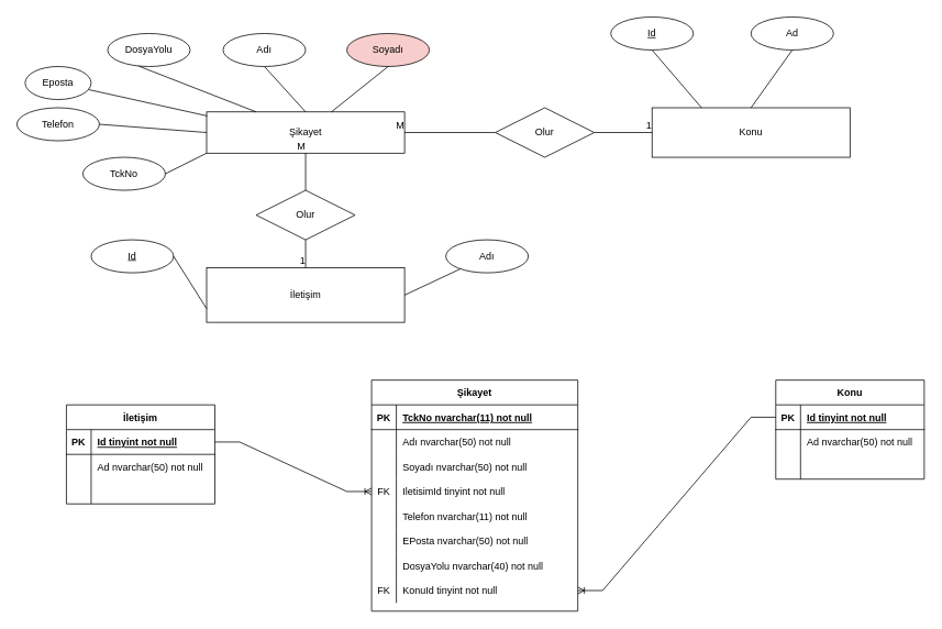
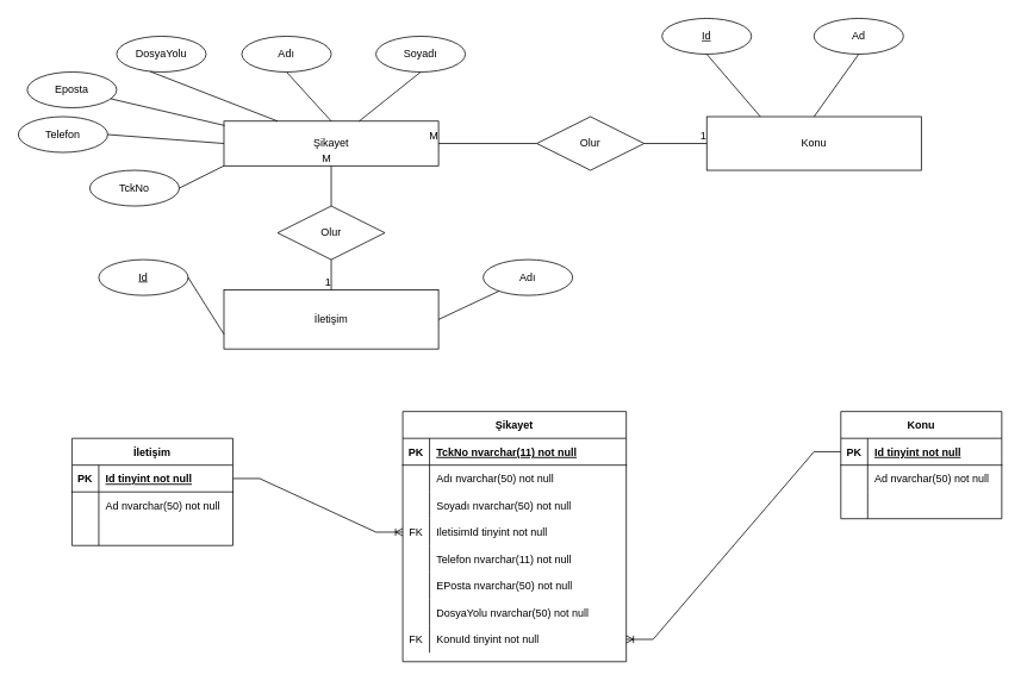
  <mxCell id="0" />
  <mxCell id="1" parent="0" />
  <mxCell id="2" value="Şikayet" style="whiteSpace=wrap;html=1;align=center;" vertex="1" parent="1"><mxGeometry x="250" y="135" width="240" height="50" as="geometry" /></mxCell>
  <mxCell id="3" value="Konu" style="whiteSpace=wrap;html=1;align=center;" vertex="1" parent="1"><mxGeometry x="790" y="130" width="240" height="60" as="geometry" /></mxCell>
  <mxCell id="4" value="Ad" style="ellipse;whiteSpace=wrap;html=1;align=center;" vertex="1" parent="1"><mxGeometry x="910" y="20" width="100" height="40" as="geometry" /></mxCell>
  <mxCell id="5" value="Id" style="ellipse;whiteSpace=wrap;html=1;align=center;fontStyle=4;" vertex="1" parent="1"><mxGeometry x="740" y="20" width="100" height="40" as="geometry" /></mxCell>
  <mxCell id="6" value="" style="endArrow=none;html=1;rounded=0;exitX=0.5;exitY=1;exitDx=0;exitDy=0;entryX=0.25;entryY=0;entryDx=0;entryDy=0;" edge="1" parent="1" source="5" target="3"><mxGeometry relative="1" as="geometry"><mxPoint x="530" y="320" as="sourcePoint" /><mxPoint x="690" y="320" as="targetPoint" /></mxGeometry></mxCell>
  <mxCell id="7" value="" style="endArrow=none;html=1;rounded=0;entryX=0.5;entryY=1;entryDx=0;entryDy=0;exitX=0.5;exitY=0;exitDx=0;exitDy=0;" edge="1" parent="1" source="3" target="4"><mxGeometry relative="1" as="geometry"><mxPoint x="590" y="240" as="sourcePoint" /><mxPoint x="750" y="240" as="targetPoint" /></mxGeometry></mxCell>
  <mxCell id="8" value="DosyaYolu" style="ellipse;whiteSpace=wrap;html=1;align=center;" vertex="1" parent="1"><mxGeometry x="130" y="40" width="100" height="40" as="geometry" /></mxCell>
  <mxCell id="9" value="Adı" style="ellipse;whiteSpace=wrap;html=1;align=center;" vertex="1" parent="1"><mxGeometry x="270" y="40" width="100" height="40" as="geometry" /></mxCell>
- <mxCell id="10" value="Soyadı" style="ellipse;whiteSpace=wrap;html=1;align=center;fillColor=#f8cecc;" vertex="1" parent="1"><mxGeometry x="420" y="40" width="100" height="40" as="geometry" /></mxCell>
+ <mxCell id="10" value="Soyadı" style="ellipse;whiteSpace=wrap;html=1;align=center;" vertex="1" parent="1"><mxGeometry x="420" y="40" width="100" height="40" as="geometry" /></mxCell>
  <mxCell id="11" value="TckNo" style="ellipse;whiteSpace=wrap;html=1;align=center;" vertex="1" parent="1"><mxGeometry x="100" y="190" width="100" height="40" as="geometry" /></mxCell>
  <mxCell id="12" value="İletişim" style="whiteSpace=wrap;html=1;align=center;" vertex="1" parent="1"><mxGeometry x="250" y="324" width="240" height="66" as="geometry" /></mxCell>
  <mxCell id="13" value="Adı" style="ellipse;whiteSpace=wrap;html=1;align=center;" vertex="1" parent="1"><mxGeometry x="540" y="290" width="100" height="40" as="geometry" /></mxCell>
  <mxCell id="14" value="Id" style="ellipse;whiteSpace=wrap;html=1;align=center;fontStyle=4;" vertex="1" parent="1"><mxGeometry x="110" y="290" width="100" height="40" as="geometry" /></mxCell>
  <mxCell id="15" value="" style="endArrow=none;html=1;rounded=0;exitX=1;exitY=0.5;exitDx=0;exitDy=0;entryX=0;entryY=0.75;entryDx=0;entryDy=0;" edge="1" parent="1" source="14" target="12"><mxGeometry relative="1" as="geometry"><mxPoint x="520" y="280" as="sourcePoint" /><mxPoint x="680" y="280" as="targetPoint" /></mxGeometry></mxCell>
  <mxCell id="16" value="" style="endArrow=none;html=1;rounded=0;exitX=1;exitY=0.5;exitDx=0;exitDy=0;" edge="1" parent="1" source="12" target="13"><mxGeometry relative="1" as="geometry"><mxPoint x="520" y="280" as="sourcePoint" /><mxPoint x="680" y="280" as="targetPoint" /></mxGeometry></mxCell>
- <mxCell id="17" value="Eposta" style="ellipse;whiteSpace=wrap;html=1;align=center;" vertex="1" parent="1"><mxGeometry x="30" y="80" width="80" height="40" as="geometry" /></mxCell>
+ <mxCell id="17" value="Eposta" style="ellipse;whiteSpace=wrap;html=1;align=center;" vertex="1" parent="1"><mxGeometry x="30" y="80" width="100" height="40" as="geometry" /></mxCell>
  <mxCell id="18" value="Telefon" style="ellipse;whiteSpace=wrap;html=1;align=center;" vertex="1" parent="1"><mxGeometry x="20" y="130" width="100" height="40" as="geometry" /></mxCell>
  <mxCell id="19" value="" style="endArrow=none;html=1;rounded=0;exitX=1;exitY=0.5;exitDx=0;exitDy=0;entryX=0;entryY=1;entryDx=0;entryDy=0;" edge="1" parent="1" source="11" target="2"><mxGeometry relative="1" as="geometry"><mxPoint x="520" y="280" as="sourcePoint" /><mxPoint x="680" y="280" as="targetPoint" /></mxGeometry></mxCell>
  <mxCell id="20" value="" style="endArrow=none;html=1;rounded=0;exitX=1;exitY=0.5;exitDx=0;exitDy=0;entryX=0;entryY=0.5;entryDx=0;entryDy=0;" edge="1" parent="1" source="18" target="2"><mxGeometry relative="1" as="geometry"><mxPoint x="520" y="280" as="sourcePoint" /><mxPoint x="680" y="280" as="targetPoint" /></mxGeometry></mxCell>
  <mxCell id="21" value="" style="endArrow=none;html=1;rounded=0;entryX=0.003;entryY=0.097;entryDx=0;entryDy=0;entryPerimeter=0;" edge="1" parent="1" source="17" target="2"><mxGeometry relative="1" as="geometry"><mxPoint x="520" y="280" as="sourcePoint" /><mxPoint x="680" y="280" as="targetPoint" /></mxGeometry></mxCell>
  <mxCell id="22" value="" style="endArrow=none;html=1;rounded=0;exitX=0.377;exitY=0.988;exitDx=0;exitDy=0;exitPerimeter=0;entryX=0.25;entryY=0;entryDx=0;entryDy=0;" edge="1" parent="1" source="8" target="2"><mxGeometry relative="1" as="geometry"><mxPoint x="520" y="280" as="sourcePoint" /><mxPoint x="680" y="280" as="targetPoint" /></mxGeometry></mxCell>
  <mxCell id="23" value="" style="endArrow=none;html=1;rounded=0;exitX=0.5;exitY=1;exitDx=0;exitDy=0;entryX=0.5;entryY=0;entryDx=0;entryDy=0;" edge="1" parent="1" source="9" target="2"><mxGeometry relative="1" as="geometry"><mxPoint x="520" y="280" as="sourcePoint" /><mxPoint x="680" y="280" as="targetPoint" /></mxGeometry></mxCell>
  <mxCell id="24" value="" style="endArrow=none;html=1;rounded=0;exitX=0.5;exitY=1;exitDx=0;exitDy=0;" edge="1" parent="1" source="10" target="2"><mxGeometry relative="1" as="geometry"><mxPoint x="520" y="280" as="sourcePoint" /><mxPoint x="680" y="280" as="targetPoint" /></mxGeometry></mxCell>
  <mxCell id="25" value="Olur" style="shape=rhombus;perimeter=rhombusPerimeter;whiteSpace=wrap;html=1;align=center;" vertex="1" parent="1"><mxGeometry x="600" y="130" width="120" height="60" as="geometry" /></mxCell>
  <mxCell id="26" value="" style="endArrow=none;html=1;rounded=0;entryX=0;entryY=0.5;entryDx=0;entryDy=0;exitX=1;exitY=0.5;exitDx=0;exitDy=0;" edge="1" parent="1" source="25" target="3"><mxGeometry relative="1" as="geometry"><mxPoint x="520" y="280" as="sourcePoint" /><mxPoint x="680" y="280" as="targetPoint" /></mxGeometry></mxCell>
  <mxCell id="27" value="1" style="resizable=0;html=1;align=right;verticalAlign=bottom;" connectable="0" vertex="1" parent="26"><mxGeometry x="1" relative="1" as="geometry" /></mxCell>
  <mxCell id="28" value="" style="endArrow=none;html=1;rounded=0;exitX=0;exitY=0.5;exitDx=0;exitDy=0;entryX=1;entryY=0.5;entryDx=0;entryDy=0;" edge="1" parent="1" source="25" target="2"><mxGeometry relative="1" as="geometry"><mxPoint x="520" y="280" as="sourcePoint" /><mxPoint x="420" y="160" as="targetPoint" /></mxGeometry></mxCell>
  <mxCell id="29" value="M" style="resizable=0;html=1;align=right;verticalAlign=bottom;" connectable="0" vertex="1" parent="28"><mxGeometry x="1" relative="1" as="geometry" /></mxCell>
  <mxCell id="30" value="Olur" style="shape=rhombus;perimeter=rhombusPerimeter;whiteSpace=wrap;html=1;align=center;" vertex="1" parent="1"><mxGeometry x="310" y="230" width="120" height="60" as="geometry" /></mxCell>
  <mxCell id="31" value="" style="endArrow=none;html=1;rounded=0;exitX=0.5;exitY=1;exitDx=0;exitDy=0;" edge="1" parent="1" source="30" target="12"><mxGeometry relative="1" as="geometry"><mxPoint x="620" y="300" as="sourcePoint" /><mxPoint x="780" y="300" as="targetPoint" /></mxGeometry></mxCell>
  <mxCell id="32" value="1" style="resizable=0;html=1;align=right;verticalAlign=bottom;" connectable="0" vertex="1" parent="31"><mxGeometry x="1" relative="1" as="geometry" /></mxCell>
  <mxCell id="33" value="" style="endArrow=none;html=1;rounded=0;entryX=0.5;entryY=1;entryDx=0;entryDy=0;exitX=0.5;exitY=0;exitDx=0;exitDy=0;" edge="1" parent="1" source="30" target="2"><mxGeometry relative="1" as="geometry"><mxPoint x="620" y="300" as="sourcePoint" /><mxPoint x="780" y="300" as="targetPoint" /></mxGeometry></mxCell>
  <mxCell id="34" value="M" style="resizable=0;html=1;align=right;verticalAlign=bottom;" connectable="0" vertex="1" parent="33"><mxGeometry x="1" relative="1" as="geometry" /></mxCell>
  <mxCell id="35" value="Şikayet" style="shape=table;startSize=30;container=1;collapsible=1;childLayout=tableLayout;fixedRows=1;rowLines=0;fontStyle=1;align=center;resizeLast=1;" vertex="1" parent="1"><mxGeometry x="450" y="460" width="250" height="280" as="geometry" /></mxCell>
  <mxCell id="36" value="" style="shape=tableRow;horizontal=0;startSize=0;swimlaneHead=0;swimlaneBody=0;fillColor=none;collapsible=0;dropTarget=0;points=[[0,0.5],[1,0.5]];portConstraint=eastwest;top=0;left=0;right=0;bottom=1;" vertex="1" parent="35"><mxGeometry y="30" width="250" height="30" as="geometry" /></mxCell>
  <mxCell id="37" value="PK" style="shape=partialRectangle;connectable=0;fillColor=none;top=0;left=0;bottom=0;right=0;fontStyle=1;overflow=hidden;" vertex="1" parent="36"><mxGeometry width="30" height="30" as="geometry"><mxRectangle width="30" height="30" as="alternateBounds" /></mxGeometry></mxCell>
  <mxCell id="38" value="TckNo nvarchar(11) not null" style="shape=partialRectangle;connectable=0;fillColor=none;top=0;left=0;bottom=0;right=0;align=left;spacingLeft=6;fontStyle=5;overflow=hidden;" vertex="1" parent="36"><mxGeometry x="30" width="220" height="30" as="geometry"><mxRectangle width="220" height="30" as="alternateBounds" /></mxGeometry></mxCell>
  <mxCell id="39" value="" style="shape=tableRow;horizontal=0;startSize=0;swimlaneHead=0;swimlaneBody=0;fillColor=none;collapsible=0;dropTarget=0;points=[[0,0.5],[1,0.5]];portConstraint=eastwest;top=0;left=0;right=0;bottom=0;" vertex="1" parent="35"><mxGeometry y="60" width="250" height="30" as="geometry" /></mxCell>
  <mxCell id="40" value="" style="shape=partialRectangle;connectable=0;fillColor=none;top=0;left=0;bottom=0;right=0;editable=1;overflow=hidden;" vertex="1" parent="39"><mxGeometry width="30" height="30" as="geometry"><mxRectangle width="30" height="30" as="alternateBounds" /></mxGeometry></mxCell>
  <mxCell id="41" value="Adı nvarchar(50) not null" style="shape=partialRectangle;connectable=0;fillColor=none;top=0;left=0;bottom=0;right=0;align=left;spacingLeft=6;overflow=hidden;" vertex="1" parent="39"><mxGeometry x="30" width="220" height="30" as="geometry"><mxRectangle width="220" height="30" as="alternateBounds" /></mxGeometry></mxCell>
  <mxCell id="42" value="" style="shape=tableRow;horizontal=0;startSize=0;swimlaneHead=0;swimlaneBody=0;fillColor=none;collapsible=0;dropTarget=0;points=[[0,0.5],[1,0.5]];portConstraint=eastwest;top=0;left=0;right=0;bottom=0;" vertex="1" parent="35"><mxGeometry y="90" width="250" height="30" as="geometry" /></mxCell>
  <mxCell id="43" value="" style="shape=partialRectangle;connectable=0;fillColor=none;top=0;left=0;bottom=0;right=0;editable=1;overflow=hidden;" vertex="1" parent="42"><mxGeometry width="30" height="30" as="geometry"><mxRectangle width="30" height="30" as="alternateBounds" /></mxGeometry></mxCell>
  <mxCell id="44" value="Soyadı nvarchar(50) not null" style="shape=partialRectangle;connectable=0;fillColor=none;top=0;left=0;bottom=0;right=0;align=left;spacingLeft=6;overflow=hidden;" vertex="1" parent="42"><mxGeometry x="30" width="220" height="30" as="geometry"><mxRectangle width="220" height="30" as="alternateBounds" /></mxGeometry></mxCell>
  <mxCell id="45" value="" style="shape=tableRow;horizontal=0;startSize=0;swimlaneHead=0;swimlaneBody=0;fillColor=none;collapsible=0;dropTarget=0;points=[[0,0.5],[1,0.5]];portConstraint=eastwest;top=0;left=0;right=0;bottom=0;" vertex="1" parent="35"><mxGeometry y="120" width="250" height="30" as="geometry" /></mxCell>
  <mxCell id="46" value="FK" style="shape=partialRectangle;connectable=0;fillColor=none;top=0;left=0;bottom=0;right=0;editable=1;overflow=hidden;" vertex="1" parent="45"><mxGeometry width="30" height="30" as="geometry"><mxRectangle width="30" height="30" as="alternateBounds" /></mxGeometry></mxCell>
  <mxCell id="47" value="IletisimId tinyint not null" style="shape=partialRectangle;connectable=0;fillColor=none;top=0;left=0;bottom=0;right=0;align=left;spacingLeft=6;overflow=hidden;" vertex="1" parent="45"><mxGeometry x="30" width="220" height="30" as="geometry"><mxRectangle width="220" height="30" as="alternateBounds" /></mxGeometry></mxCell>
  <mxCell id="48" value="" style="shape=tableRow;horizontal=0;startSize=0;swimlaneHead=0;swimlaneBody=0;fillColor=none;collapsible=0;dropTarget=0;points=[[0,0.5],[1,0.5]];portConstraint=eastwest;top=0;left=0;right=0;bottom=0;" vertex="1" parent="35"><mxGeometry y="150" width="250" height="30" as="geometry" /></mxCell>
  <mxCell id="49" value="" style="shape=partialRectangle;connectable=0;fillColor=none;top=0;left=0;bottom=0;right=0;editable=1;overflow=hidden;" vertex="1" parent="48"><mxGeometry width="30" height="30" as="geometry"><mxRectangle width="30" height="30" as="alternateBounds" /></mxGeometry></mxCell>
  <mxCell id="50" value="Telefon nvarchar(11) not null" style="shape=partialRectangle;connectable=0;fillColor=none;top=0;left=0;bottom=0;right=0;align=left;spacingLeft=6;overflow=hidden;" vertex="1" parent="48"><mxGeometry x="30" width="220" height="30" as="geometry"><mxRectangle width="220" height="30" as="alternateBounds" /></mxGeometry></mxCell>
  <mxCell id="51" value="" style="shape=tableRow;horizontal=0;startSize=0;swimlaneHead=0;swimlaneBody=0;fillColor=none;collapsible=0;dropTarget=0;points=[[0,0.5],[1,0.5]];portConstraint=eastwest;top=0;left=0;right=0;bottom=0;" vertex="1" parent="35"><mxGeometry y="180" width="250" height="30" as="geometry" /></mxCell>
  <mxCell id="52" value="" style="shape=partialRectangle;connectable=0;fillColor=none;top=0;left=0;bottom=0;right=0;editable=1;overflow=hidden;" vertex="1" parent="51"><mxGeometry width="30" height="30" as="geometry"><mxRectangle width="30" height="30" as="alternateBounds" /></mxGeometry></mxCell>
  <mxCell id="53" value="EPosta nvarchar(50) not null" style="shape=partialRectangle;connectable=0;fillColor=none;top=0;left=0;bottom=0;right=0;align=left;spacingLeft=6;overflow=hidden;" vertex="1" parent="51"><mxGeometry x="30" width="220" height="30" as="geometry"><mxRectangle width="220" height="30" as="alternateBounds" /></mxGeometry></mxCell>
  <mxCell id="54" value="" style="shape=tableRow;horizontal=0;startSize=0;swimlaneHead=0;swimlaneBody=0;fillColor=none;collapsible=0;dropTarget=0;points=[[0,0.5],[1,0.5]];portConstraint=eastwest;top=0;left=0;right=0;bottom=0;" vertex="1" parent="35"><mxGeometry y="210" width="250" height="30" as="geometry" /></mxCell>
  <mxCell id="55" value="" style="shape=partialRectangle;connectable=0;fillColor=none;top=0;left=0;bottom=0;right=0;editable=1;overflow=hidden;" vertex="1" parent="54"><mxGeometry width="30" height="30" as="geometry"><mxRectangle width="30" height="30" as="alternateBounds" /></mxGeometry></mxCell>
- <mxCell id="56" value="DosyaYolu nvarchar(40) not null" style="shape=partialRectangle;connectable=0;fillColor=none;top=0;left=0;bottom=0;right=0;align=left;spacingLeft=6;overflow=hidden;" vertex="1" parent="54"><mxGeometry x="30" width="220" height="30" as="geometry"><mxRectangle width="220" height="30" as="alternateBounds" /></mxGeometry></mxCell>
+ <mxCell id="56" value="DosyaYolu nvarchar(50) not null" style="shape=partialRectangle;connectable=0;fillColor=none;top=0;left=0;bottom=0;right=0;align=left;spacingLeft=6;overflow=hidden;" vertex="1" parent="54"><mxGeometry x="30" width="220" height="30" as="geometry"><mxRectangle width="220" height="30" as="alternateBounds" /></mxGeometry></mxCell>
  <mxCell id="57" value="" style="shape=tableRow;horizontal=0;startSize=0;swimlaneHead=0;swimlaneBody=0;fillColor=none;collapsible=0;dropTarget=0;points=[[0,0.5],[1,0.5]];portConstraint=eastwest;top=0;left=0;right=0;bottom=0;" vertex="1" parent="35"><mxGeometry y="240" width="250" height="30" as="geometry" /></mxCell>
  <mxCell id="58" value="FK" style="shape=partialRectangle;connectable=0;fillColor=none;top=0;left=0;bottom=0;right=0;editable=1;overflow=hidden;" vertex="1" parent="57"><mxGeometry width="30" height="30" as="geometry"><mxRectangle width="30" height="30" as="alternateBounds" /></mxGeometry></mxCell>
  <mxCell id="59" value="KonuId tinyint not null" style="shape=partialRectangle;connectable=0;fillColor=none;top=0;left=0;bottom=0;right=0;align=left;spacingLeft=6;overflow=hidden;" vertex="1" parent="57"><mxGeometry x="30" width="220" height="30" as="geometry"><mxRectangle width="220" height="30" as="alternateBounds" /></mxGeometry></mxCell>
  <mxCell id="60" value="Konu" style="shape=table;startSize=30;container=1;collapsible=1;childLayout=tableLayout;fixedRows=1;rowLines=0;fontStyle=1;align=center;resizeLast=1;" vertex="1" parent="1"><mxGeometry x="940" y="460" width="180" height="120" as="geometry" /></mxCell>
  <mxCell id="61" value="" style="shape=tableRow;horizontal=0;startSize=0;swimlaneHead=0;swimlaneBody=0;fillColor=none;collapsible=0;dropTarget=0;points=[[0,0.5],[1,0.5]];portConstraint=eastwest;top=0;left=0;right=0;bottom=1;" vertex="1" parent="60"><mxGeometry y="30" width="180" height="30" as="geometry" /></mxCell>
  <mxCell id="62" value="PK" style="shape=partialRectangle;connectable=0;fillColor=none;top=0;left=0;bottom=0;right=0;fontStyle=1;overflow=hidden;" vertex="1" parent="61"><mxGeometry width="30" height="30" as="geometry"><mxRectangle width="30" height="30" as="alternateBounds" /></mxGeometry></mxCell>
  <mxCell id="63" value="Id tinyint not null" style="shape=partialRectangle;connectable=0;fillColor=none;top=0;left=0;bottom=0;right=0;align=left;spacingLeft=6;fontStyle=5;overflow=hidden;" vertex="1" parent="61"><mxGeometry x="30" width="150" height="30" as="geometry"><mxRectangle width="150" height="30" as="alternateBounds" /></mxGeometry></mxCell>
  <mxCell id="64" value="" style="shape=tableRow;horizontal=0;startSize=0;swimlaneHead=0;swimlaneBody=0;fillColor=none;collapsible=0;dropTarget=0;points=[[0,0.5],[1,0.5]];portConstraint=eastwest;top=0;left=0;right=0;bottom=0;" vertex="1" parent="60"><mxGeometry y="60" width="180" height="30" as="geometry" /></mxCell>
  <mxCell id="65" value="" style="shape=partialRectangle;connectable=0;fillColor=none;top=0;left=0;bottom=0;right=0;editable=1;overflow=hidden;" vertex="1" parent="64"><mxGeometry width="30" height="30" as="geometry"><mxRectangle width="30" height="30" as="alternateBounds" /></mxGeometry></mxCell>
  <mxCell id="66" value="Ad nvarchar(50) not null" style="shape=partialRectangle;connectable=0;fillColor=none;top=0;left=0;bottom=0;right=0;align=left;spacingLeft=6;overflow=hidden;" vertex="1" parent="64"><mxGeometry x="30" width="150" height="30" as="geometry"><mxRectangle width="150" height="30" as="alternateBounds" /></mxGeometry></mxCell>
  <mxCell id="67" value="" style="shape=tableRow;horizontal=0;startSize=0;swimlaneHead=0;swimlaneBody=0;fillColor=none;collapsible=0;dropTarget=0;points=[[0,0.5],[1,0.5]];portConstraint=eastwest;top=0;left=0;right=0;bottom=0;" vertex="1" parent="60"><mxGeometry y="90" width="180" height="30" as="geometry" /></mxCell>
  <mxCell id="68" value="" style="shape=partialRectangle;connectable=0;fillColor=none;top=0;left=0;bottom=0;right=0;editable=1;overflow=hidden;" vertex="1" parent="67"><mxGeometry width="30" height="30" as="geometry"><mxRectangle width="30" height="30" as="alternateBounds" /></mxGeometry></mxCell>
  <mxCell id="69" value="" style="shape=partialRectangle;connectable=0;fillColor=none;top=0;left=0;bottom=0;right=0;align=left;spacingLeft=6;overflow=hidden;" vertex="1" parent="67"><mxGeometry x="30" width="150" height="30" as="geometry"><mxRectangle width="150" height="30" as="alternateBounds" /></mxGeometry></mxCell>
  <mxCell id="70" value="" style="edgeStyle=entityRelationEdgeStyle;fontSize=12;html=1;endArrow=ERoneToMany;rounded=0;exitX=0;exitY=0.5;exitDx=0;exitDy=0;entryX=1;entryY=0.5;entryDx=0;entryDy=0;" edge="1" parent="1" source="61" target="57"><mxGeometry width="100" height="100" relative="1" as="geometry"><mxPoint x="70" y="480" as="sourcePoint" /><mxPoint x="170" y="380" as="targetPoint" /></mxGeometry></mxCell>
  <mxCell id="71" value="İletişim" style="shape=table;startSize=30;container=1;collapsible=1;childLayout=tableLayout;fixedRows=1;rowLines=0;fontStyle=1;align=center;resizeLast=1;" vertex="1" parent="1"><mxGeometry x="80" y="490" width="180" height="120" as="geometry" /></mxCell>
  <mxCell id="72" value="" style="shape=tableRow;horizontal=0;startSize=0;swimlaneHead=0;swimlaneBody=0;fillColor=none;collapsible=0;dropTarget=0;points=[[0,0.5],[1,0.5]];portConstraint=eastwest;top=0;left=0;right=0;bottom=1;" vertex="1" parent="71"><mxGeometry y="30" width="180" height="30" as="geometry" /></mxCell>
  <mxCell id="73" value="PK" style="shape=partialRectangle;connectable=0;fillColor=none;top=0;left=0;bottom=0;right=0;fontStyle=1;overflow=hidden;" vertex="1" parent="72"><mxGeometry width="30" height="30" as="geometry"><mxRectangle width="30" height="30" as="alternateBounds" /></mxGeometry></mxCell>
  <mxCell id="74" value="Id tinyint not null" style="shape=partialRectangle;connectable=0;fillColor=none;top=0;left=0;bottom=0;right=0;align=left;spacingLeft=6;fontStyle=5;overflow=hidden;" vertex="1" parent="72"><mxGeometry x="30" width="150" height="30" as="geometry"><mxRectangle width="150" height="30" as="alternateBounds" /></mxGeometry></mxCell>
  <mxCell id="75" value="" style="shape=tableRow;horizontal=0;startSize=0;swimlaneHead=0;swimlaneBody=0;fillColor=none;collapsible=0;dropTarget=0;points=[[0,0.5],[1,0.5]];portConstraint=eastwest;top=0;left=0;right=0;bottom=0;" vertex="1" parent="71"><mxGeometry y="60" width="180" height="30" as="geometry" /></mxCell>
  <mxCell id="76" value="" style="shape=partialRectangle;connectable=0;fillColor=none;top=0;left=0;bottom=0;right=0;editable=1;overflow=hidden;" vertex="1" parent="75"><mxGeometry width="30" height="30" as="geometry"><mxRectangle width="30" height="30" as="alternateBounds" /></mxGeometry></mxCell>
  <mxCell id="77" value="Ad nvarchar(50) not null" style="shape=partialRectangle;connectable=0;fillColor=none;top=0;left=0;bottom=0;right=0;align=left;spacingLeft=6;overflow=hidden;" vertex="1" parent="75"><mxGeometry x="30" width="150" height="30" as="geometry"><mxRectangle width="150" height="30" as="alternateBounds" /></mxGeometry></mxCell>
  <mxCell id="78" value="" style="shape=tableRow;horizontal=0;startSize=0;swimlaneHead=0;swimlaneBody=0;fillColor=none;collapsible=0;dropTarget=0;points=[[0,0.5],[1,0.5]];portConstraint=eastwest;top=0;left=0;right=0;bottom=0;" vertex="1" parent="71"><mxGeometry y="90" width="180" height="30" as="geometry" /></mxCell>
  <mxCell id="79" value="" style="shape=partialRectangle;connectable=0;fillColor=none;top=0;left=0;bottom=0;right=0;editable=1;overflow=hidden;" vertex="1" parent="78"><mxGeometry width="30" height="30" as="geometry"><mxRectangle width="30" height="30" as="alternateBounds" /></mxGeometry></mxCell>
  <mxCell id="80" value="" style="shape=partialRectangle;connectable=0;fillColor=none;top=0;left=0;bottom=0;right=0;align=left;spacingLeft=6;overflow=hidden;" vertex="1" parent="78"><mxGeometry x="30" width="150" height="30" as="geometry"><mxRectangle width="150" height="30" as="alternateBounds" /></mxGeometry></mxCell>
  <mxCell id="81" value="" style="edgeStyle=entityRelationEdgeStyle;fontSize=12;html=1;endArrow=ERoneToMany;rounded=0;exitX=1;exitY=0.5;exitDx=0;exitDy=0;entryX=0;entryY=0.5;entryDx=0;entryDy=0;" edge="1" parent="1" source="72" target="45"><mxGeometry width="100" height="100" relative="1" as="geometry"><mxPoint x="70" y="480" as="sourcePoint" /><mxPoint x="170" y="380" as="targetPoint" /></mxGeometry></mxCell>
